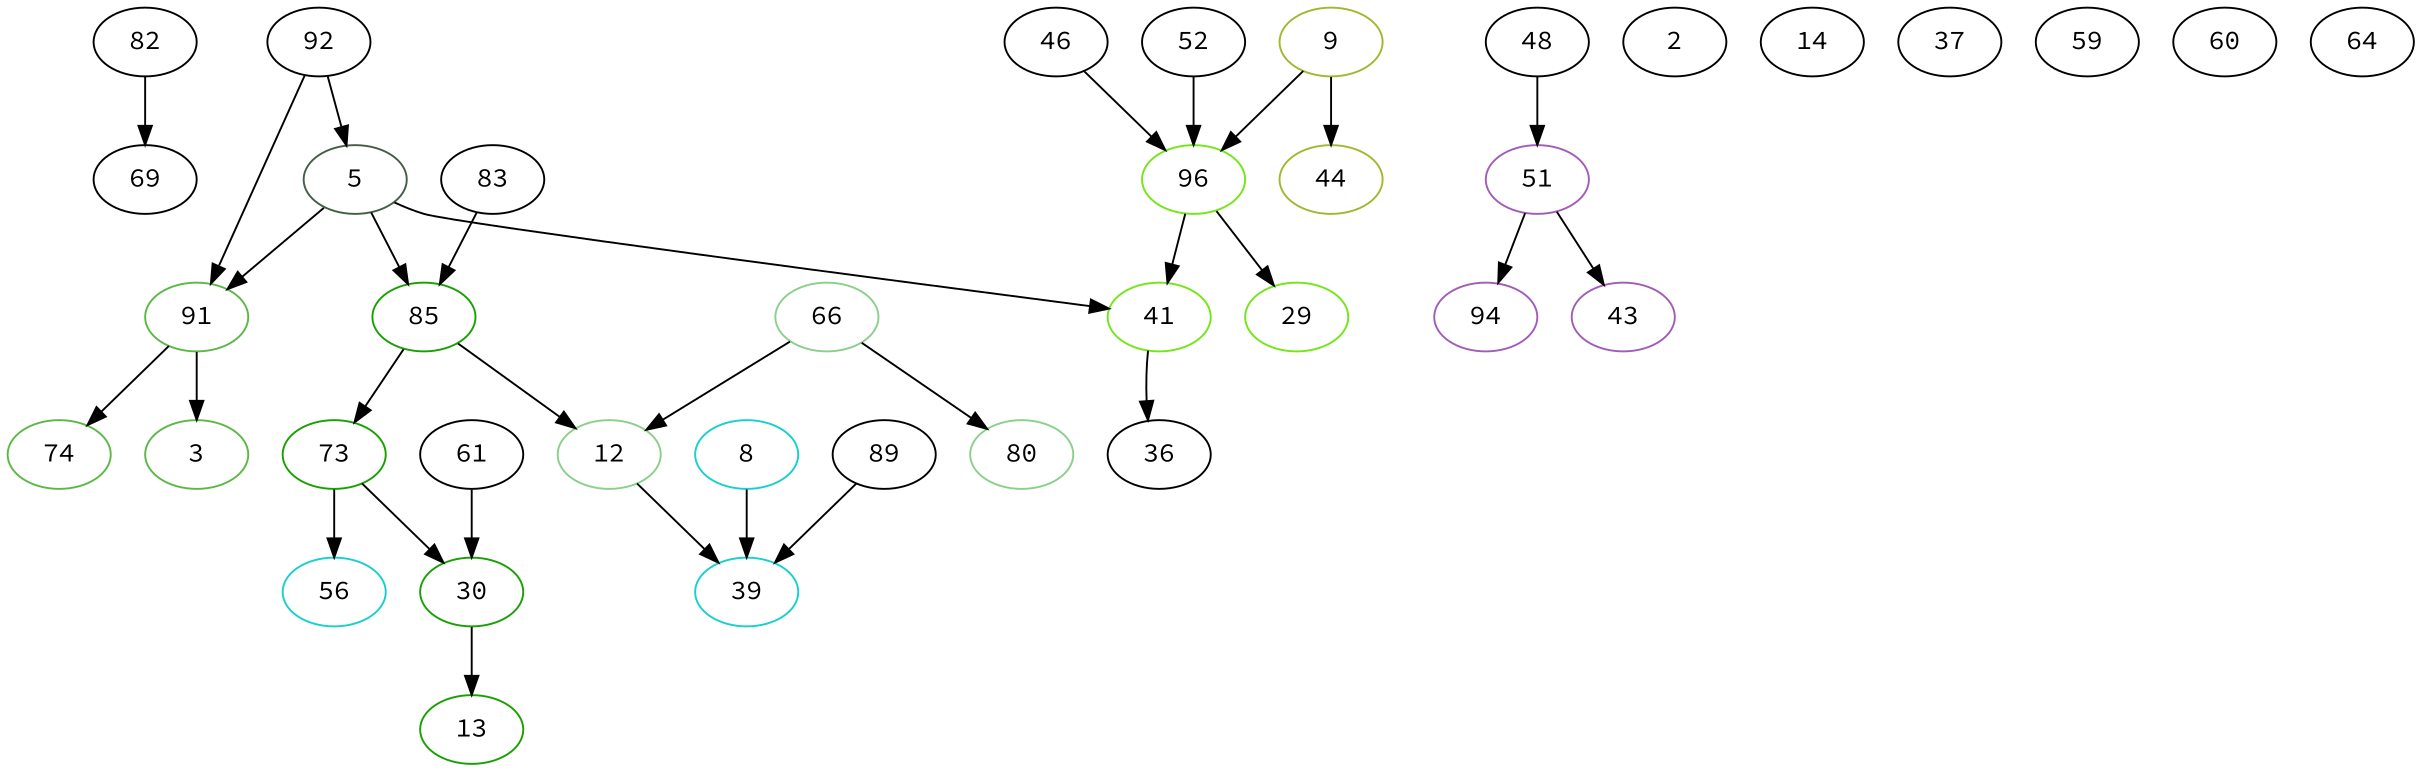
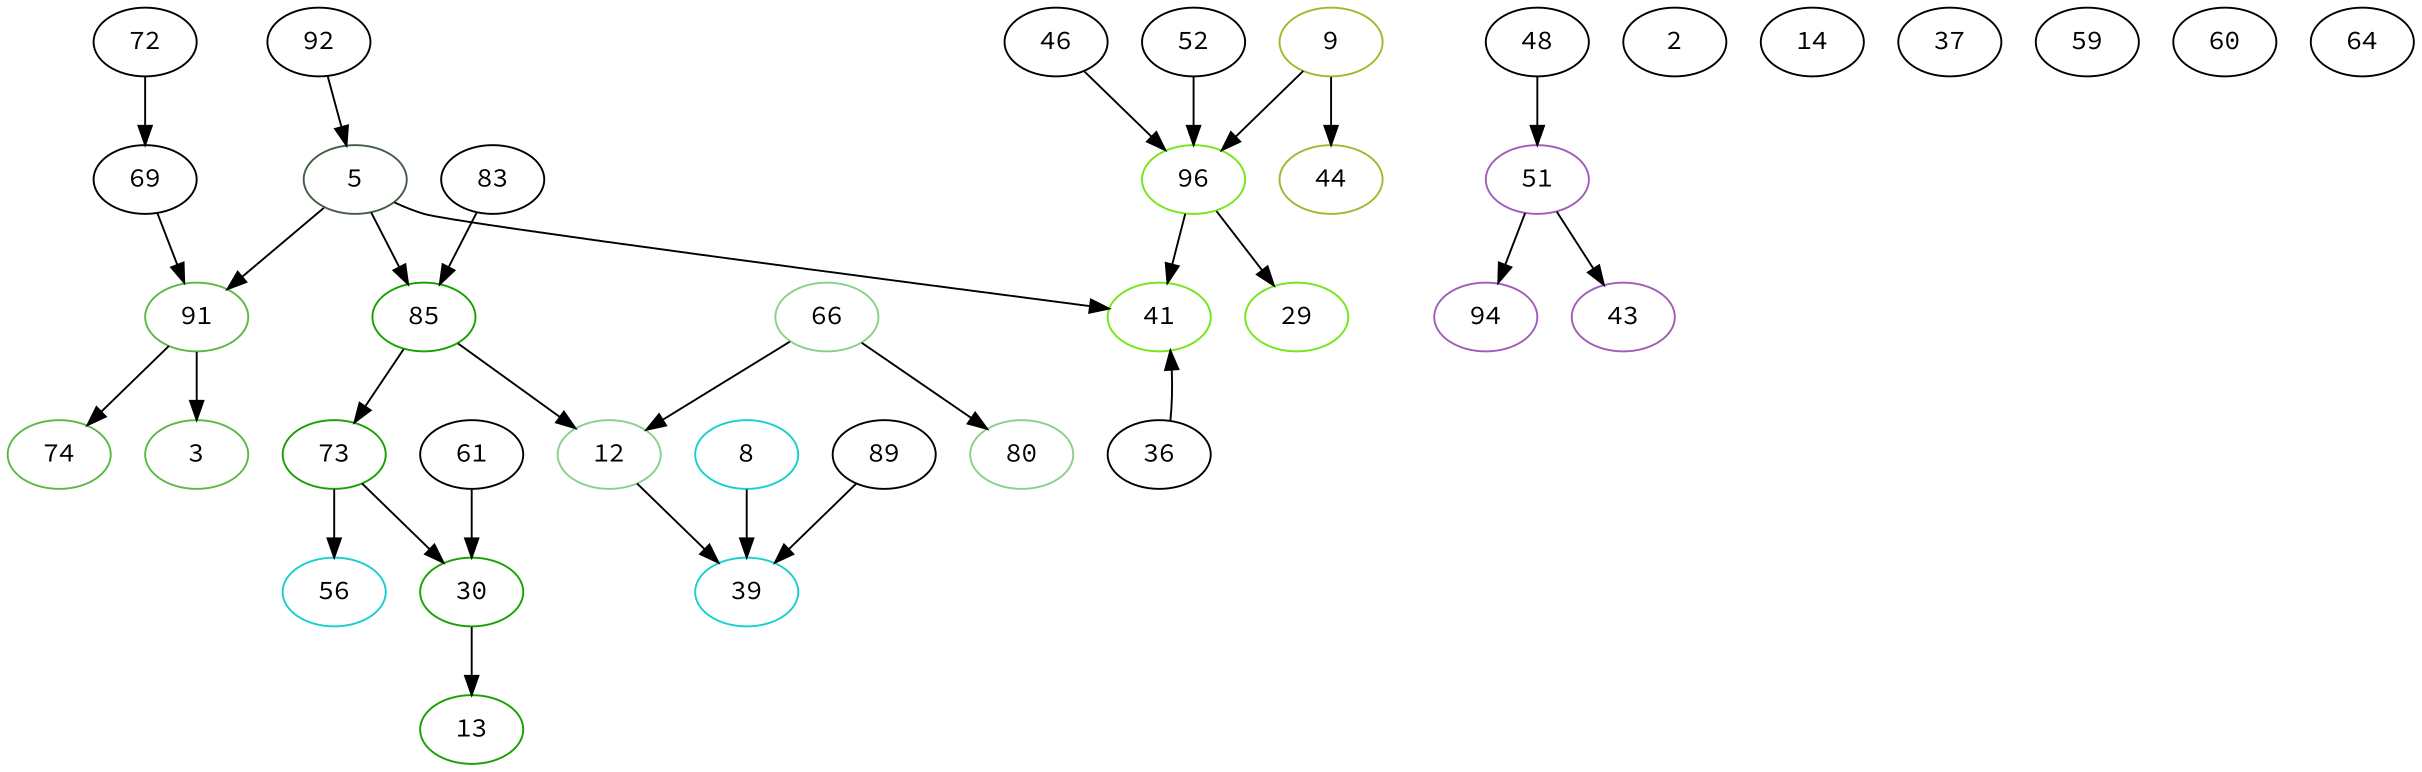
  digraph {
    fontname="Source Code Pro"
    node [fontname="Source Code Pro"]
    edge [color=black fontname="Source Code Pro"]
    n1 [color="#5cb845" label=91]
    3 [color="#5cb845"]
    74 [color="#5cb845"]
    5 [color="#455c45"]
    n5 [color="#17a100" label=85]
    41 [color="#73e617"]
    73 [color="#17a100"]
    12 [color="#8acf8a"]
    56 [color="#17cfcf"]
    30 [color="#17a100"]
    39 [color="#17cfcf"]
    51 [color="#a15cb8"]
    94 [color="#a15cb8"]
    43 [color="#a15cb8"]
    66 [color="#8acf8a"]
    80 [color="#8acf8a"]
    8 [color="#17cfcf"]
    96 [color="#73e617"]
    29 [color="#73e617"]
    9 [color="#a1b82e"]
    44 [color="#a1b82e"]
    13 [color="#17a100"]
    61
    69
    n25 [label=48]
    83
    92
-   72 [label=82]
+   72
    89
    52
    46
    36
    2 [color=black]
    14 [color=black]
    37 [color=black]
    59 [color=black]
    60 [color=black]
    64 [color=black]
    n1 -> 3
    n1 -> 74
    5 -> n1
    5 -> n5
    5 -> 41
    n5 -> 73
    n5 -> 12
    73 -> 56
    73 -> 30
    12 -> 39
    30 -> 13
    51 -> 94
    51 -> 43
    66 -> 12
    66 -> 80
    8 -> 39
    96 -> 41
    96 -> 29
    9 -> 96
    9 -> 44
    61 -> 30
-   92 -> n1
+   69 -> n1
    n25 -> 51
    83 -> n5
    92 -> 5
    72 -> 69
    89 -> 39
    52 -> 96
    46 -> 96
-   41 -> 36
+   36 -> 41
  }
